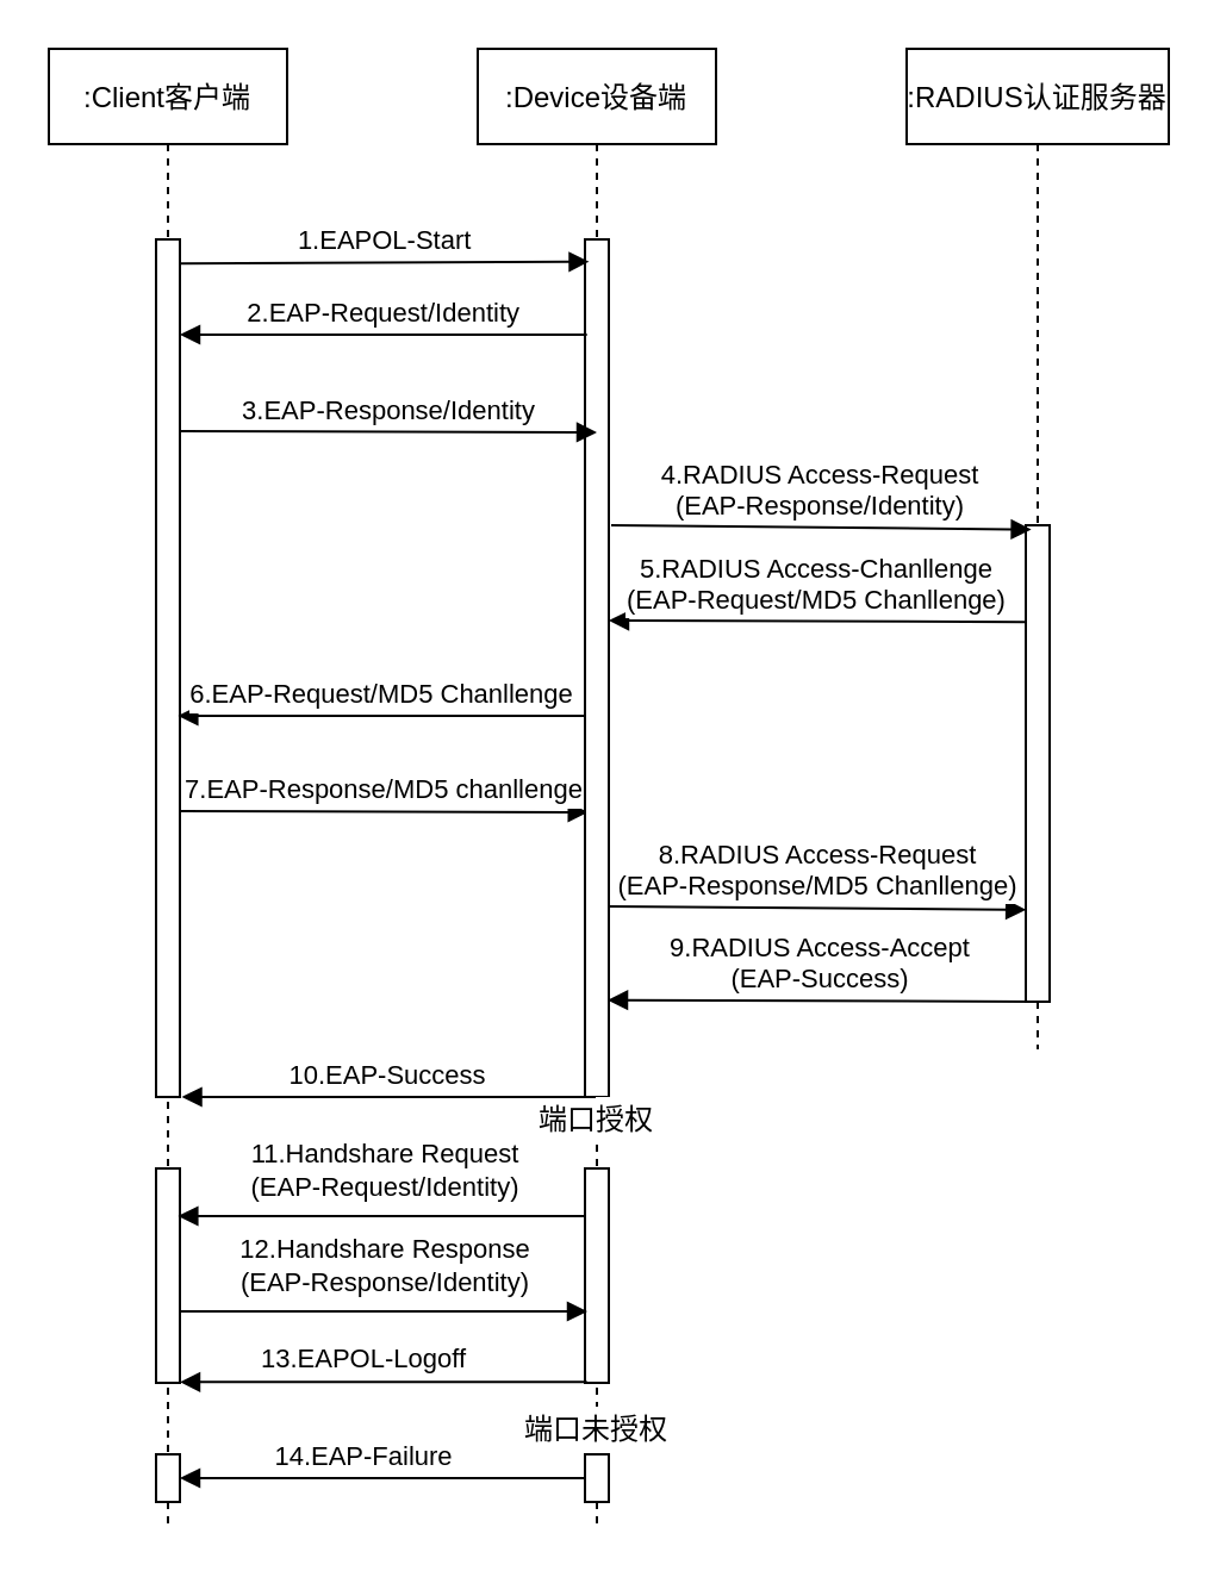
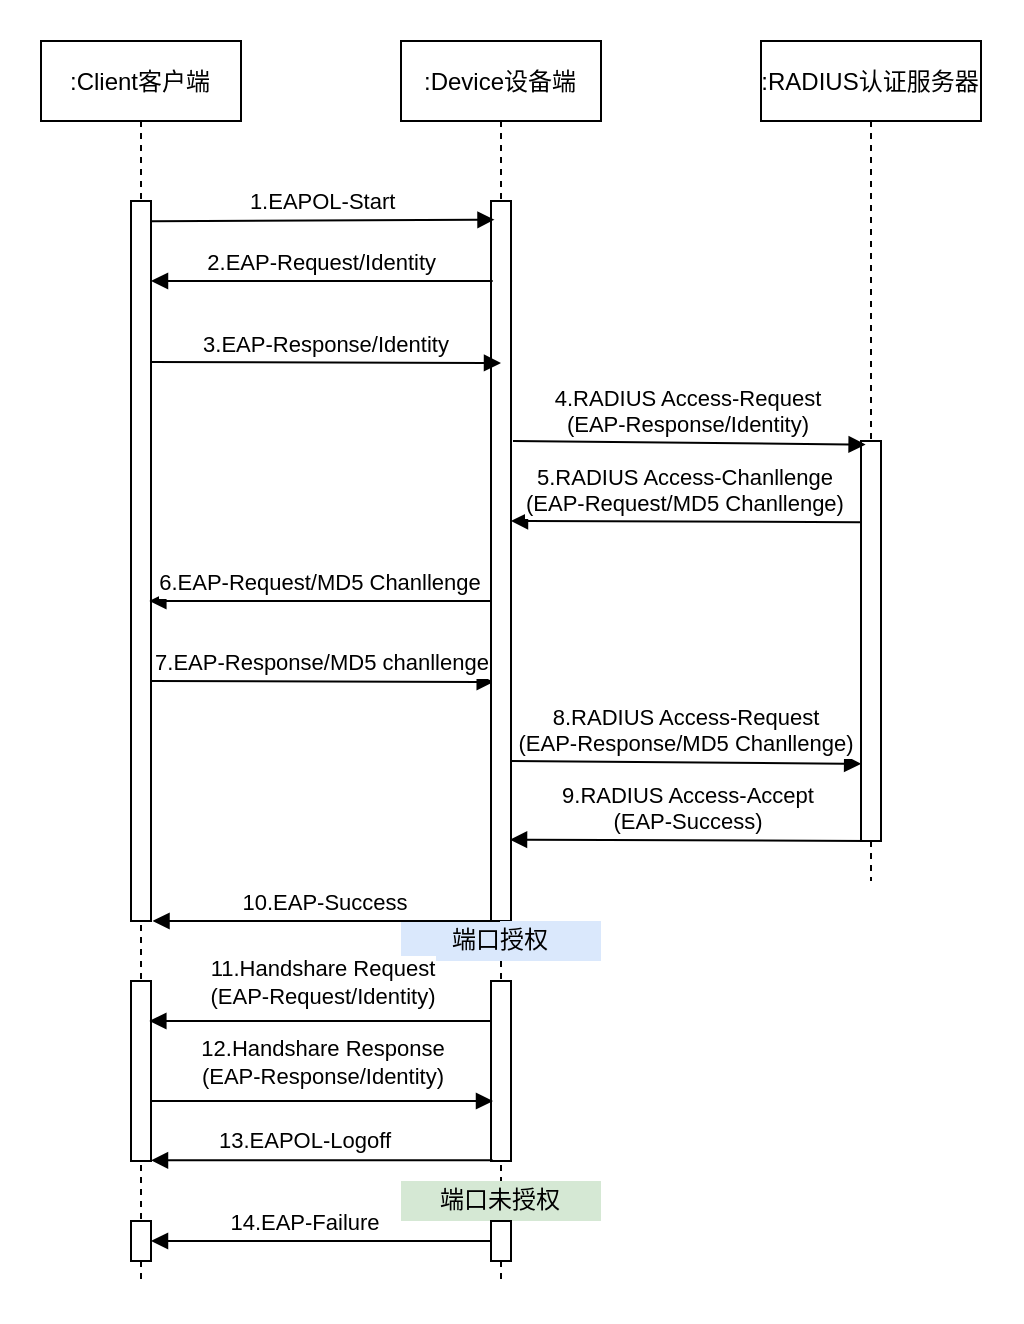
  <mxCell id="0" />
  <mxCell id="1" parent="0" />
  <mxCell id="2" value=":Client客户端" style="shape=umlLifeline;perimeter=lifelinePerimeter;container=1;collapsible=0;recursiveResize=0;rounded=0;shadow=0;strokeWidth=1;" parent="1" vertex="1"><mxGeometry x="20" y="20" width="100" height="620" as="geometry" /></mxCell>
  <mxCell id="3" value="" style="points=[];perimeter=orthogonalPerimeter;rounded=0;shadow=0;strokeWidth=1;" parent="2" vertex="1"><mxGeometry x="45" y="80" width="10" height="360" as="geometry" /></mxCell>
  <mxCell id="4" value="6.EAP-Request/MD5 Chanllenge" style="verticalAlign=bottom;endArrow=block;shadow=0;strokeWidth=1;exitX=0.083;exitY=0.364;exitDx=0;exitDy=0;exitPerimeter=0;" edge="1" parent="2"><mxGeometry x="-0.002" relative="1" as="geometry"><mxPoint x="225" y="280" as="sourcePoint" /><mxPoint x="54.17" y="280" as="targetPoint" /><mxPoint as="offset" /></mxGeometry></mxCell>
  <mxCell id="5" value="7.EAP-Response/MD5 chanllenge" style="verticalAlign=bottom;endArrow=block;shadow=0;strokeWidth=1;entryX=0.137;entryY=0.668;entryDx=0;entryDy=0;entryPerimeter=0;" edge="1" parent="2" target="8"><mxGeometry x="0.003" relative="1" as="geometry"><mxPoint x="55" y="320" as="sourcePoint" /><mxPoint as="offset" /><mxPoint x="230" y="320.5" as="targetPoint" /></mxGeometry></mxCell>
  <mxCell id="6" value="" style="points=[];perimeter=orthogonalPerimeter;rounded=0;shadow=0;strokeWidth=1;" vertex="1" parent="2"><mxGeometry x="45" y="590" width="10" height="20" as="geometry" /></mxCell>
  <mxCell id="7" value=":Device设备端" style="shape=umlLifeline;perimeter=lifelinePerimeter;container=1;collapsible=0;recursiveResize=0;rounded=0;shadow=0;strokeWidth=1;" parent="1" vertex="1"><mxGeometry x="200" y="20" width="100" height="620" as="geometry" /></mxCell>
  <mxCell id="8" value="" style="points=[];perimeter=orthogonalPerimeter;rounded=0;shadow=0;strokeWidth=1;" parent="7" vertex="1"><mxGeometry x="45" y="80" width="10" height="360" as="geometry" /></mxCell>
  <mxCell id="9" value="3.EAP-Response/Identity" style="verticalAlign=bottom;endArrow=block;shadow=0;strokeWidth=1;" edge="1" parent="7"><mxGeometry x="0.003" relative="1" as="geometry"><mxPoint x="-125" y="160.5" as="sourcePoint" /><mxPoint as="offset" /><mxPoint x="50" y="161" as="targetPoint" /></mxGeometry></mxCell>
  <mxCell id="10" value="5.RADIUS Access-Chanllenge&#10;(EAP-Request/MD5 Chanllenge)" style="verticalAlign=bottom;endArrow=block;shadow=0;strokeWidth=1;exitX=-0.051;exitY=0.203;exitDx=0;exitDy=0;exitPerimeter=0;" edge="1" parent="7" source="17"><mxGeometry x="-0.002" relative="1" as="geometry"><mxPoint x="225.83" y="240" as="sourcePoint" /><mxPoint x="55.0" y="240" as="targetPoint" /><mxPoint as="offset" /></mxGeometry></mxCell>
  <mxCell id="11" value="8.RADIUS Access-Request&#10;(EAP-Response/MD5 Chanllenge)" style="verticalAlign=bottom;endArrow=block;shadow=0;strokeWidth=1;entryX=0.008;entryY=0.807;entryDx=0;entryDy=0;entryPerimeter=0;" edge="1" parent="7" target="17"><mxGeometry x="0.003" relative="1" as="geometry"><mxPoint x="55" y="360" as="sourcePoint" /><mxPoint as="offset" /><mxPoint x="231" y="362" as="targetPoint" /></mxGeometry></mxCell>
- <mxCell id="12" value="端口授权" style="rounded=0;whiteSpace=wrap;html=1;strokeColor=none;" vertex="1" parent="7"><mxGeometry y="440" width="100" height="20" as="geometry" /></mxCell>
- <mxCell id="13" value="端口未授权" style="rounded=0;whiteSpace=wrap;html=1;strokeColor=none;" vertex="1" parent="7"><mxGeometry y="570" width="100" height="20" as="geometry" /></mxCell>
+ <mxCell id="12" value="端口授权" style="rounded=0;whiteSpace=wrap;html=1;strokeColor=none;fillColor=#dae8fc;" vertex="1" parent="7"><mxGeometry y="440" width="100" height="20" as="geometry" /></mxCell>
+ <mxCell id="13" value="端口未授权" style="rounded=0;whiteSpace=wrap;html=1;strokeColor=none;fillColor=#d5e8d4;" vertex="1" parent="7"><mxGeometry y="570" width="100" height="20" as="geometry" /></mxCell>
  <mxCell id="14" value="1.EAPOL-Start" style="verticalAlign=bottom;endArrow=block;entryX=0.175;entryY=0.026;shadow=0;strokeWidth=1;exitX=1.032;exitY=0.028;exitDx=0;exitDy=0;exitPerimeter=0;entryDx=0;entryDy=0;entryPerimeter=0;" parent="1" source="3" target="8" edge="1"><mxGeometry x="0.003" relative="1" as="geometry"><mxPoint x="175" y="100" as="sourcePoint" /><mxPoint as="offset" /></mxGeometry></mxCell>
  <mxCell id="15" value="2.EAP-Request/Identity" style="verticalAlign=bottom;endArrow=block;shadow=0;strokeWidth=1;exitX=0.083;exitY=0.364;exitDx=0;exitDy=0;exitPerimeter=0;" parent="1" edge="1"><mxGeometry x="-0.002" relative="1" as="geometry"><mxPoint x="245.83" y="140" as="sourcePoint" /><mxPoint x="75" y="140" as="targetPoint" /><mxPoint as="offset" /></mxGeometry></mxCell>
  <mxCell id="16" value=":RADIUS认证服务器" style="shape=umlLifeline;perimeter=lifelinePerimeter;container=1;collapsible=0;recursiveResize=0;rounded=0;shadow=0;strokeWidth=1;" vertex="1" parent="1"><mxGeometry x="380" y="20" width="110" height="420" as="geometry" /></mxCell>
  <mxCell id="17" value="" style="points=[];perimeter=orthogonalPerimeter;rounded=0;shadow=0;strokeWidth=1;" vertex="1" parent="16"><mxGeometry x="50" y="200" width="10" height="200" as="geometry" /></mxCell>
  <mxCell id="18" value="4.RADIUS Access-Request&#10;(EAP-Response/Identity)" style="verticalAlign=bottom;endArrow=block;shadow=0;strokeWidth=1;entryX=0.23;entryY=0.009;entryDx=0;entryDy=0;entryPerimeter=0;" edge="1" parent="1" target="17"><mxGeometry x="0.003" relative="1" as="geometry"><mxPoint x="256" y="220" as="sourcePoint" /><mxPoint as="offset" /><mxPoint x="420" y="221" as="targetPoint" /></mxGeometry></mxCell>
  <mxCell id="19" value="9.RADIUS Access-Accept&#10;(EAP-Success)" style="verticalAlign=bottom;endArrow=block;shadow=0;strokeWidth=1;exitX=-0.051;exitY=0.203;exitDx=0;exitDy=0;exitPerimeter=0;entryX=0.952;entryY=0.887;entryDx=0;entryDy=0;entryPerimeter=0;" edge="1" parent="1" target="8"><mxGeometry x="-0.002" relative="1" as="geometry"><mxPoint x="434" y="420" as="sourcePoint" /><mxPoint x="260" y="419" as="targetPoint" /><mxPoint as="offset" /></mxGeometry></mxCell>
  <mxCell id="20" value="10.EAP-Success" style="verticalAlign=bottom;endArrow=block;shadow=0;strokeWidth=1;entryX=1.076;entryY=1;entryDx=0;entryDy=0;entryPerimeter=0;" edge="1" parent="1" source="7" target="3"><mxGeometry x="-0.002" relative="1" as="geometry"><mxPoint x="240.83" y="450" as="sourcePoint" /><mxPoint x="80" y="450" as="targetPoint" /><mxPoint as="offset" /></mxGeometry></mxCell>
  <mxCell id="21" value="" style="points=[];perimeter=orthogonalPerimeter;rounded=0;shadow=0;strokeWidth=1;" vertex="1" parent="1"><mxGeometry x="65" y="490" width="10" height="90" as="geometry" /></mxCell>
  <mxCell id="22" value="" style="points=[];perimeter=orthogonalPerimeter;rounded=0;shadow=0;strokeWidth=1;" vertex="1" parent="1"><mxGeometry x="245" y="490" width="10" height="90" as="geometry" /></mxCell>
  <mxCell id="23" value="" style="verticalAlign=bottom;endArrow=block;shadow=0;strokeWidth=1;exitX=0.083;exitY=0.364;exitDx=0;exitDy=0;exitPerimeter=0;" edge="1" parent="1"><mxGeometry x="-0.002" relative="1" as="geometry"><mxPoint x="245" y="510" as="sourcePoint" /><mxPoint x="74.17" y="510" as="targetPoint" /><mxPoint as="offset" /></mxGeometry></mxCell>
  <mxCell id="24" value="11.Handshare Request&lt;br&gt;(EAP-Request/Identity)" style="edgeLabel;html=1;align=center;verticalAlign=middle;resizable=0;points=[];" vertex="1" connectable="0" parent="23"><mxGeometry x="0.148" relative="1" as="geometry"><mxPoint x="13" y="-20" as="offset" /></mxGeometry></mxCell>
  <mxCell id="25" value="" style="verticalAlign=bottom;endArrow=block;shadow=0;strokeWidth=1;entryX=0.137;entryY=0.668;entryDx=0;entryDy=0;entryPerimeter=0;" edge="1" parent="1"><mxGeometry x="0.003" relative="1" as="geometry"><mxPoint x="75" y="550" as="sourcePoint" /><mxPoint as="offset" /><mxPoint x="246" y="550" as="targetPoint" /></mxGeometry></mxCell>
  <mxCell id="26" value="12.Handshare Response&lt;br&gt;(EAP-Response/Identity)" style="edgeLabel;html=1;align=center;verticalAlign=middle;resizable=0;points=[];" vertex="1" connectable="0" parent="25"><mxGeometry x="-0.151" relative="1" as="geometry"><mxPoint x="12" y="-20" as="offset" /></mxGeometry></mxCell>
  <mxCell id="27" value="" style="verticalAlign=bottom;endArrow=block;shadow=0;strokeWidth=1;exitX=0.083;exitY=0.364;exitDx=0;exitDy=0;exitPerimeter=0;" edge="1" parent="1"><mxGeometry x="-0.002" relative="1" as="geometry"><mxPoint x="245.83" y="579.67" as="sourcePoint" /><mxPoint x="75" y="579.67" as="targetPoint" /><mxPoint as="offset" /></mxGeometry></mxCell>
  <mxCell id="28" value="13.EAPOL-Logoff" style="edgeLabel;html=1;align=center;verticalAlign=middle;resizable=0;points=[];" vertex="1" connectable="0" parent="27"><mxGeometry x="0.103" y="-1" relative="1" as="geometry"><mxPoint y="-9" as="offset" /></mxGeometry></mxCell>
  <mxCell id="29" value="" style="verticalAlign=bottom;endArrow=block;shadow=0;strokeWidth=1;exitX=0.083;exitY=0.364;exitDx=0;exitDy=0;exitPerimeter=0;" edge="1" parent="1"><mxGeometry x="-0.002" relative="1" as="geometry"><mxPoint x="245.83" y="620" as="sourcePoint" /><mxPoint x="75" y="620" as="targetPoint" /><mxPoint as="offset" /></mxGeometry></mxCell>
  <mxCell id="30" value="14.EAP-Failure" style="edgeLabel;html=1;align=center;verticalAlign=middle;resizable=0;points=[];" vertex="1" connectable="0" parent="29"><mxGeometry x="0.103" y="-2" relative="1" as="geometry"><mxPoint y="-8" as="offset" /></mxGeometry></mxCell>
  <mxCell id="31" value="" style="points=[];perimeter=orthogonalPerimeter;rounded=0;shadow=0;strokeWidth=1;" vertex="1" parent="1"><mxGeometry x="245" y="610" width="10" height="20" as="geometry" /></mxCell>
